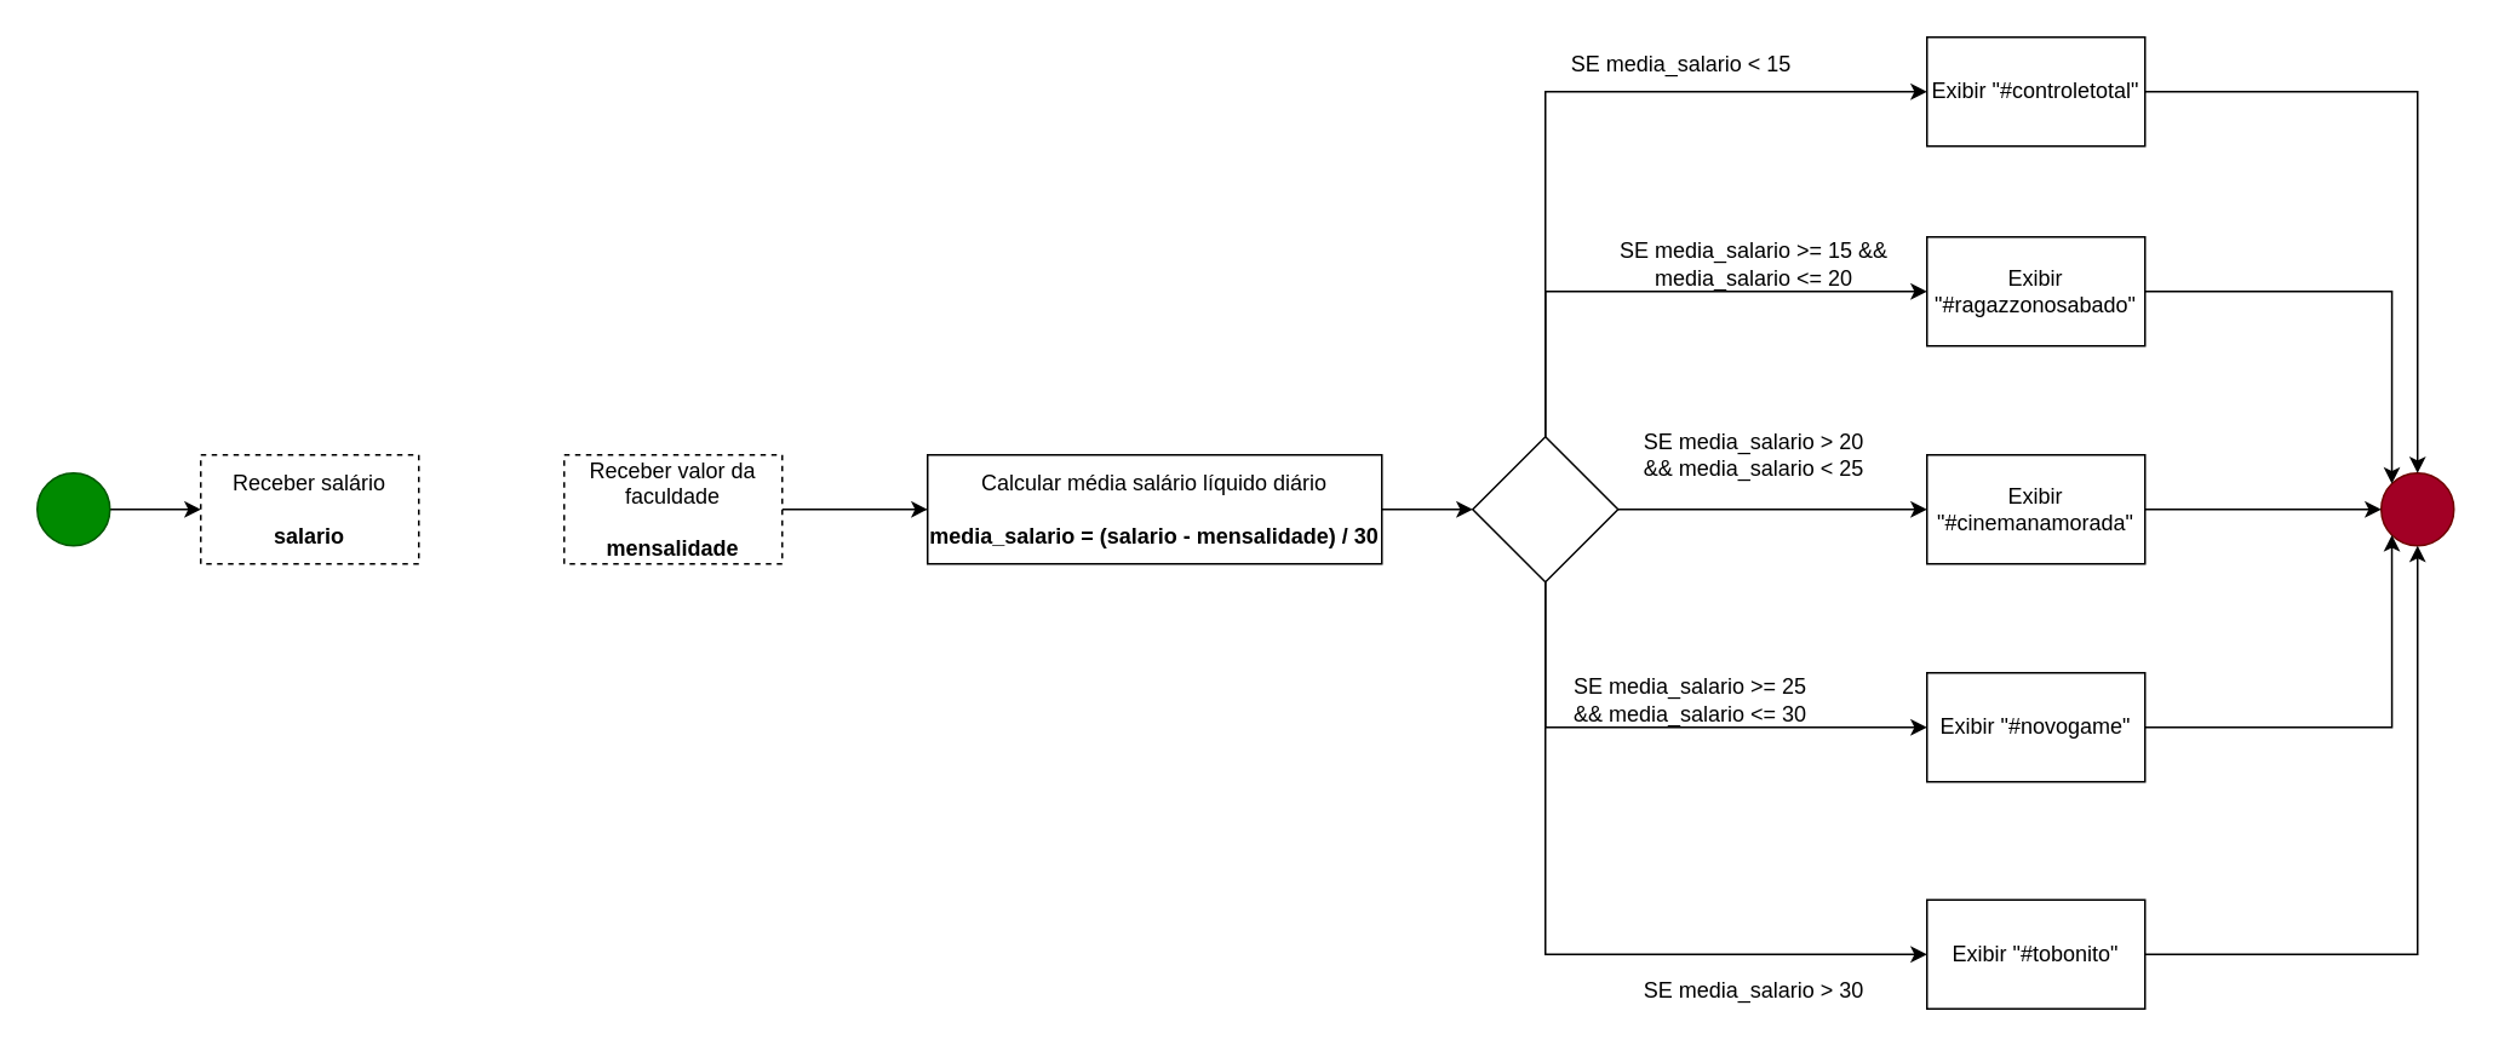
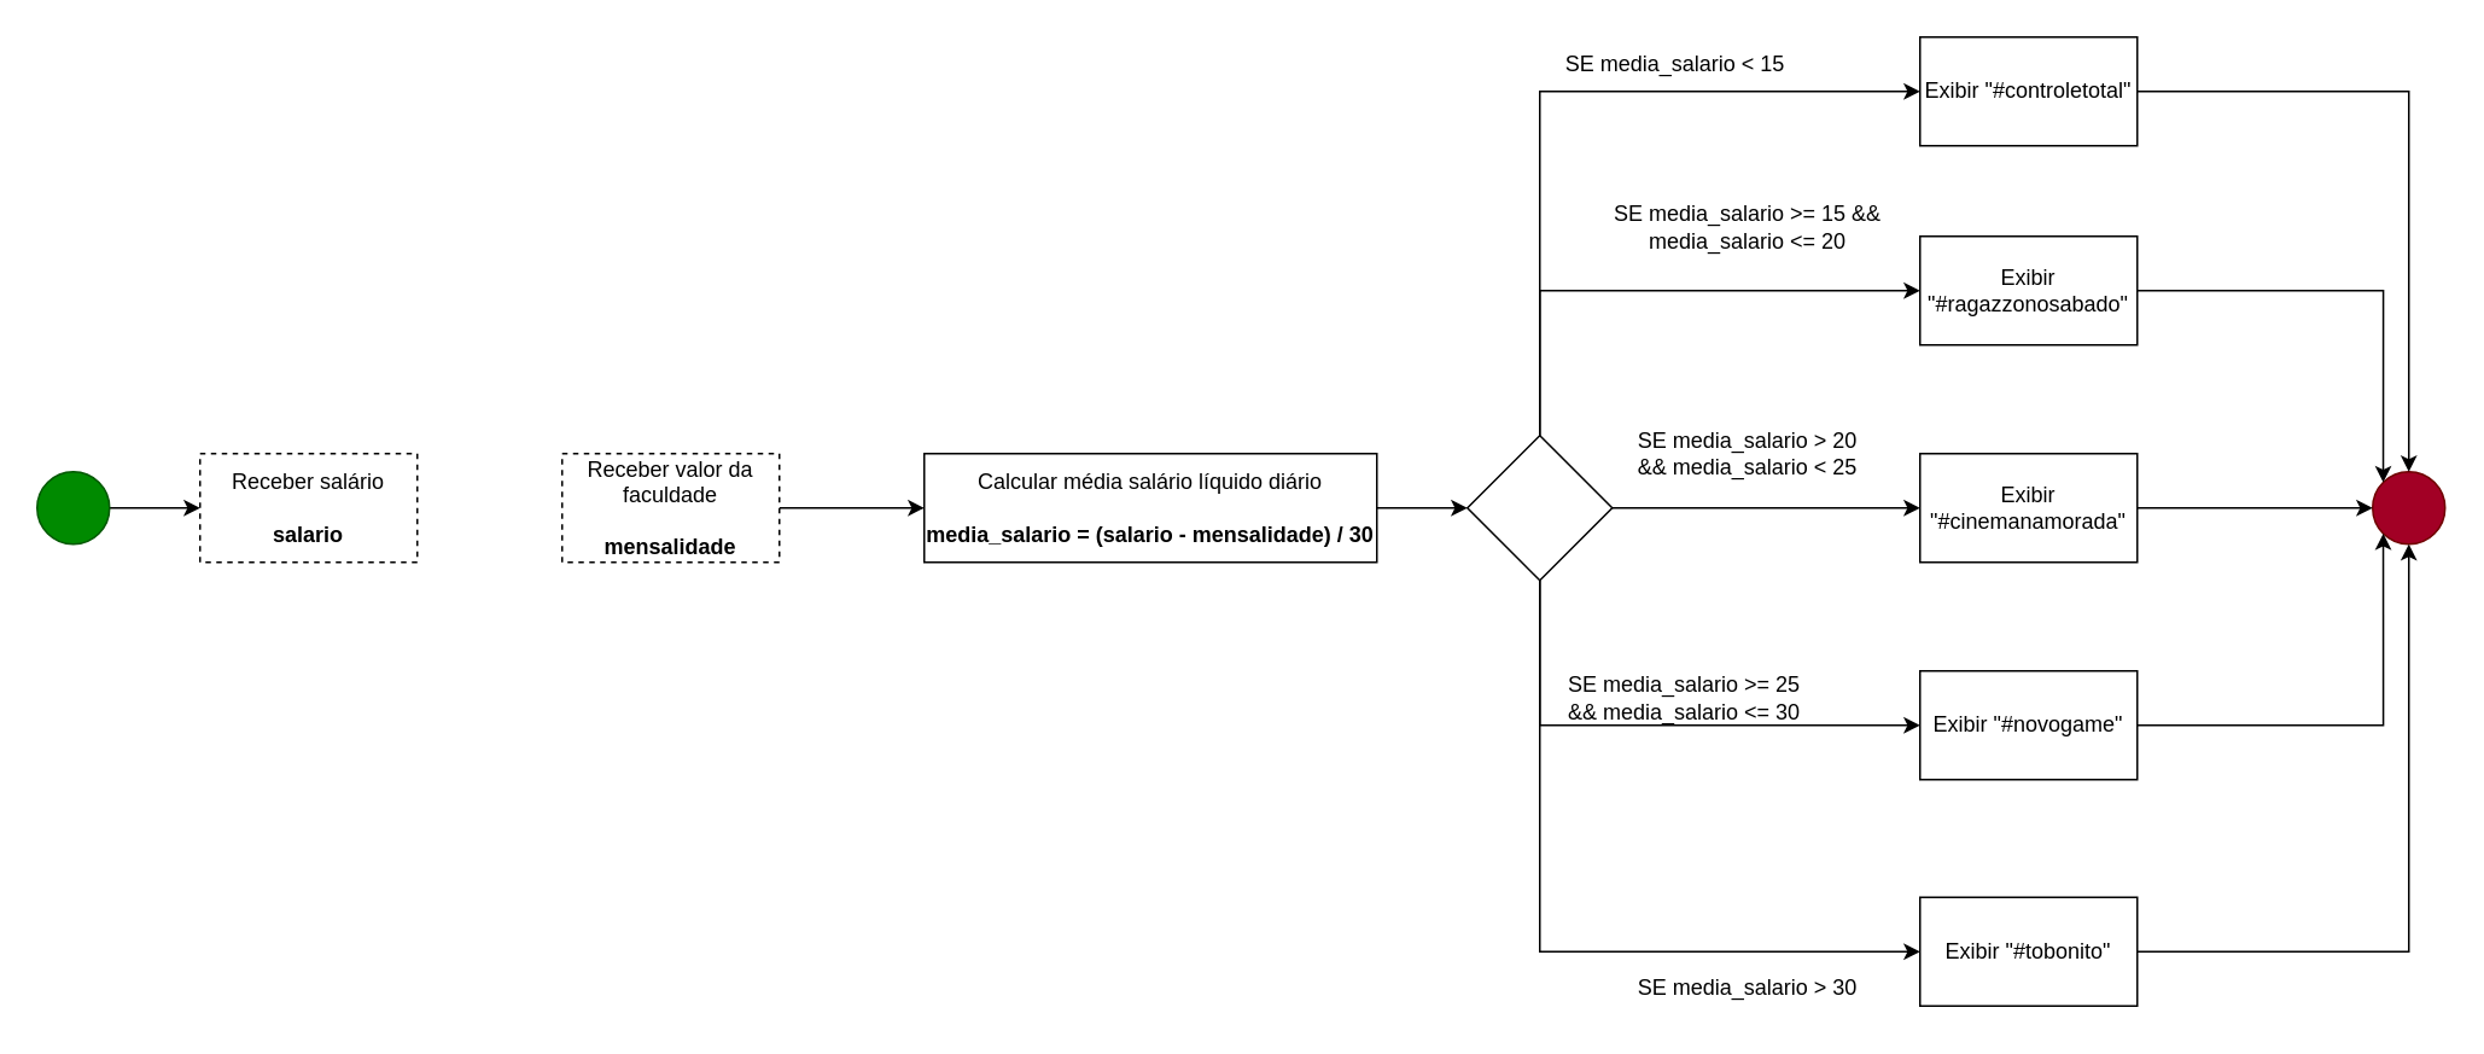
  <mxCell id="0" />
  <mxCell id="1" parent="0" />
  <mxCell id="2" value="" style="edgeStyle=orthogonalEdgeStyle;rounded=0;orthogonalLoop=1;jettySize=auto;html=1;" parent="1" source="3" target="4" edge="1"><mxGeometry relative="1" as="geometry" /></mxCell>
  <mxCell id="3" value="" style="ellipse;whiteSpace=wrap;html=1;aspect=fixed;fillColor=#008a00;strokeColor=#005700;fontColor=#ffffff;" parent="1" vertex="1"><mxGeometry x="20" y="260" width="40" height="40" as="geometry" /></mxCell>
  <mxCell id="4" value="Receber salário&lt;div&gt;&lt;br&gt;&lt;/div&gt;&lt;div&gt;&lt;b&gt;salario&lt;/b&gt;&lt;/div&gt;" style="rounded=0;whiteSpace=wrap;html=1;dashed=1;" parent="1" vertex="1"><mxGeometry x="110" y="250" width="120" height="60" as="geometry" /></mxCell>
  <mxCell id="5" value="" style="ellipse;whiteSpace=wrap;html=1;aspect=fixed;fillColor=#a20025;strokeColor=#6F0000;fontColor=#ffffff;" parent="1" vertex="1"><mxGeometry x="1310" y="260" width="40" height="40" as="geometry" /></mxCell>
  <mxCell id="6" value="" style="edgeStyle=orthogonalEdgeStyle;rounded=0;orthogonalLoop=1;jettySize=auto;html=1;" parent="1" source="7" target="9" edge="1"><mxGeometry relative="1" as="geometry" /></mxCell>
  <mxCell id="7" value="Receber valor da faculdade&lt;div&gt;&lt;br&gt;&lt;/div&gt;&lt;div&gt;&lt;b&gt;mensalidade&lt;/b&gt;&lt;/div&gt;" style="whiteSpace=wrap;html=1;rounded=0;dashed=1;" parent="1" vertex="1"><mxGeometry x="310" y="250" width="120" height="60" as="geometry" /></mxCell>
  <mxCell id="8" value="" style="edgeStyle=orthogonalEdgeStyle;rounded=0;orthogonalLoop=1;jettySize=auto;html=1;" parent="1" source="9" target="15" edge="1"><mxGeometry relative="1" as="geometry" /></mxCell>
  <mxCell id="9" value="&lt;div&gt;&lt;span style=&quot;background-color: transparent; color: light-dark(rgb(0, 0, 0), rgb(255, 255, 255));&quot;&gt;Calcular média salário líquido diário&lt;/span&gt;&lt;/div&gt;&lt;div&gt;&lt;span style=&quot;background-color: transparent; color: light-dark(rgb(0, 0, 0), rgb(255, 255, 255));&quot;&gt;&lt;br&gt;&lt;/span&gt;&lt;/div&gt;&lt;div&gt;&lt;b&gt;media_salario = (salario - mensalidade) / 30&lt;/b&gt;&lt;/div&gt;" style="whiteSpace=wrap;html=1;rounded=0;" parent="1" vertex="1"><mxGeometry x="510" y="250" width="250" height="60" as="geometry" /></mxCell>
  <mxCell id="10" value="" style="edgeStyle=orthogonalEdgeStyle;rounded=0;orthogonalLoop=1;jettySize=auto;html=1;" parent="1" source="15" target="17" edge="1"><mxGeometry relative="1" as="geometry"><Array as="points"><mxPoint x="850" y="160" /></Array></mxGeometry></mxCell>
  <mxCell id="11" value="" style="edgeStyle=orthogonalEdgeStyle;rounded=0;orthogonalLoop=1;jettySize=auto;html=1;" parent="1" source="15" target="19" edge="1"><mxGeometry relative="1" as="geometry"><Array as="points"><mxPoint x="850" y="400" /></Array></mxGeometry></mxCell>
  <mxCell id="12" style="edgeStyle=orthogonalEdgeStyle;rounded=0;orthogonalLoop=1;jettySize=auto;html=1;entryX=0;entryY=0.5;entryDx=0;entryDy=0;" parent="1" source="15" target="21" edge="1"><mxGeometry relative="1" as="geometry" /></mxCell>
  <mxCell id="13" value="" style="edgeStyle=orthogonalEdgeStyle;rounded=0;orthogonalLoop=1;jettySize=auto;html=1;" parent="1" source="15" target="23" edge="1"><mxGeometry relative="1" as="geometry"><Array as="points"><mxPoint x="850" y="50" /></Array></mxGeometry></mxCell>
  <mxCell id="14" value="" style="edgeStyle=orthogonalEdgeStyle;rounded=0;orthogonalLoop=1;jettySize=auto;html=1;" parent="1" source="15" target="25" edge="1"><mxGeometry relative="1" as="geometry"><Array as="points"><mxPoint x="850" y="525" /></Array></mxGeometry></mxCell>
  <mxCell id="15" value="" style="rhombus;whiteSpace=wrap;html=1;rounded=0;" parent="1" vertex="1"><mxGeometry x="810" y="240" width="80" height="80" as="geometry" /></mxCell>
  <mxCell id="16" style="edgeStyle=orthogonalEdgeStyle;rounded=0;orthogonalLoop=1;jettySize=auto;html=1;entryX=0;entryY=0;entryDx=0;entryDy=0;" parent="1" source="17" target="5" edge="1"><mxGeometry relative="1" as="geometry" /></mxCell>
  <mxCell id="17" value="Exibir &quot;#ragazzonosabado&quot;" style="whiteSpace=wrap;html=1;rounded=0;" parent="1" vertex="1"><mxGeometry x="1060" y="130" width="120" height="60" as="geometry" /></mxCell>
  <mxCell id="18" style="edgeStyle=orthogonalEdgeStyle;rounded=0;orthogonalLoop=1;jettySize=auto;html=1;entryX=0;entryY=1;entryDx=0;entryDy=0;" parent="1" source="19" target="5" edge="1"><mxGeometry relative="1" as="geometry" /></mxCell>
  <mxCell id="19" value="Exibir &quot;#novogame&quot;" style="whiteSpace=wrap;html=1;rounded=0;" parent="1" vertex="1"><mxGeometry x="1060" y="370" width="120" height="60" as="geometry" /></mxCell>
  <mxCell id="20" style="edgeStyle=orthogonalEdgeStyle;rounded=0;orthogonalLoop=1;jettySize=auto;html=1;" parent="1" source="21" target="5" edge="1"><mxGeometry relative="1" as="geometry" /></mxCell>
  <mxCell id="21" value="Exibir &quot;#cinemanamorada&quot;" style="whiteSpace=wrap;html=1;rounded=0;" parent="1" vertex="1"><mxGeometry x="1060" y="250" width="120" height="60" as="geometry" /></mxCell>
  <mxCell id="22" style="edgeStyle=orthogonalEdgeStyle;rounded=0;orthogonalLoop=1;jettySize=auto;html=1;entryX=0.5;entryY=0;entryDx=0;entryDy=0;" parent="1" source="23" target="5" edge="1"><mxGeometry relative="1" as="geometry" /></mxCell>
  <mxCell id="23" value="Exibir &quot;#controletotal&quot;" style="whiteSpace=wrap;html=1;rounded=0;" parent="1" vertex="1"><mxGeometry x="1060" y="20" width="120" height="60" as="geometry" /></mxCell>
  <mxCell id="24" style="edgeStyle=orthogonalEdgeStyle;rounded=0;orthogonalLoop=1;jettySize=auto;html=1;entryX=0.5;entryY=1;entryDx=0;entryDy=0;" parent="1" source="25" target="5" edge="1"><mxGeometry relative="1" as="geometry" /></mxCell>
  <mxCell id="25" value="Exibir &quot;#tobonito&quot;" style="whiteSpace=wrap;html=1;rounded=0;" parent="1" vertex="1"><mxGeometry x="1060" y="495" width="120" height="60" as="geometry" /></mxCell>
  <mxCell id="26" value="SE media_salario &amp;lt; 15" style="text;html=1;align=center;verticalAlign=middle;whiteSpace=wrap;rounded=0;" parent="1" vertex="1"><mxGeometry x="860" y="20" width="130" height="30" as="geometry" /></mxCell>
- <mxCell id="27" value="SE media_salario &amp;gt;= 15 &amp;amp;&amp;amp; media_salario &amp;lt;= 20" style="text;html=1;align=center;verticalAlign=middle;whiteSpace=wrap;rounded=0;" parent="1" vertex="1"><mxGeometry x="890" y="130" width="150" height="30" as="geometry" /></mxCell>
+ <mxCell id="27" value="SE media_salario &amp;gt;= 15 &amp;amp;&amp;amp; media_salario &amp;lt;= 20" style="text;html=1;align=center;verticalAlign=middle;whiteSpace=wrap;rounded=0;" parent="1" vertex="1"><mxGeometry x="890" y="110" width="150" height="30" as="geometry" /></mxCell>
  <mxCell id="28" value="SE media_salario &amp;gt; 20 &amp;amp;&amp;amp; media_salario &amp;lt; 25" style="text;html=1;align=center;verticalAlign=middle;whiteSpace=wrap;rounded=0;" parent="1" vertex="1"><mxGeometry x="900" y="235" width="130" height="30" as="geometry" /></mxCell>
  <mxCell id="29" value="SE media_salario &amp;gt;= 25 &amp;amp;&amp;amp; media_salario &amp;lt;= 30" style="text;html=1;align=center;verticalAlign=middle;whiteSpace=wrap;rounded=0;" parent="1" vertex="1"><mxGeometry x="860" y="365" width="140" height="40" as="geometry" /></mxCell>
  <mxCell id="30" value="SE media_salario &amp;gt; 30" style="text;html=1;align=center;verticalAlign=middle;whiteSpace=wrap;rounded=0;" parent="1" vertex="1"><mxGeometry x="900" y="530" width="130" height="30" as="geometry" /></mxCell>
